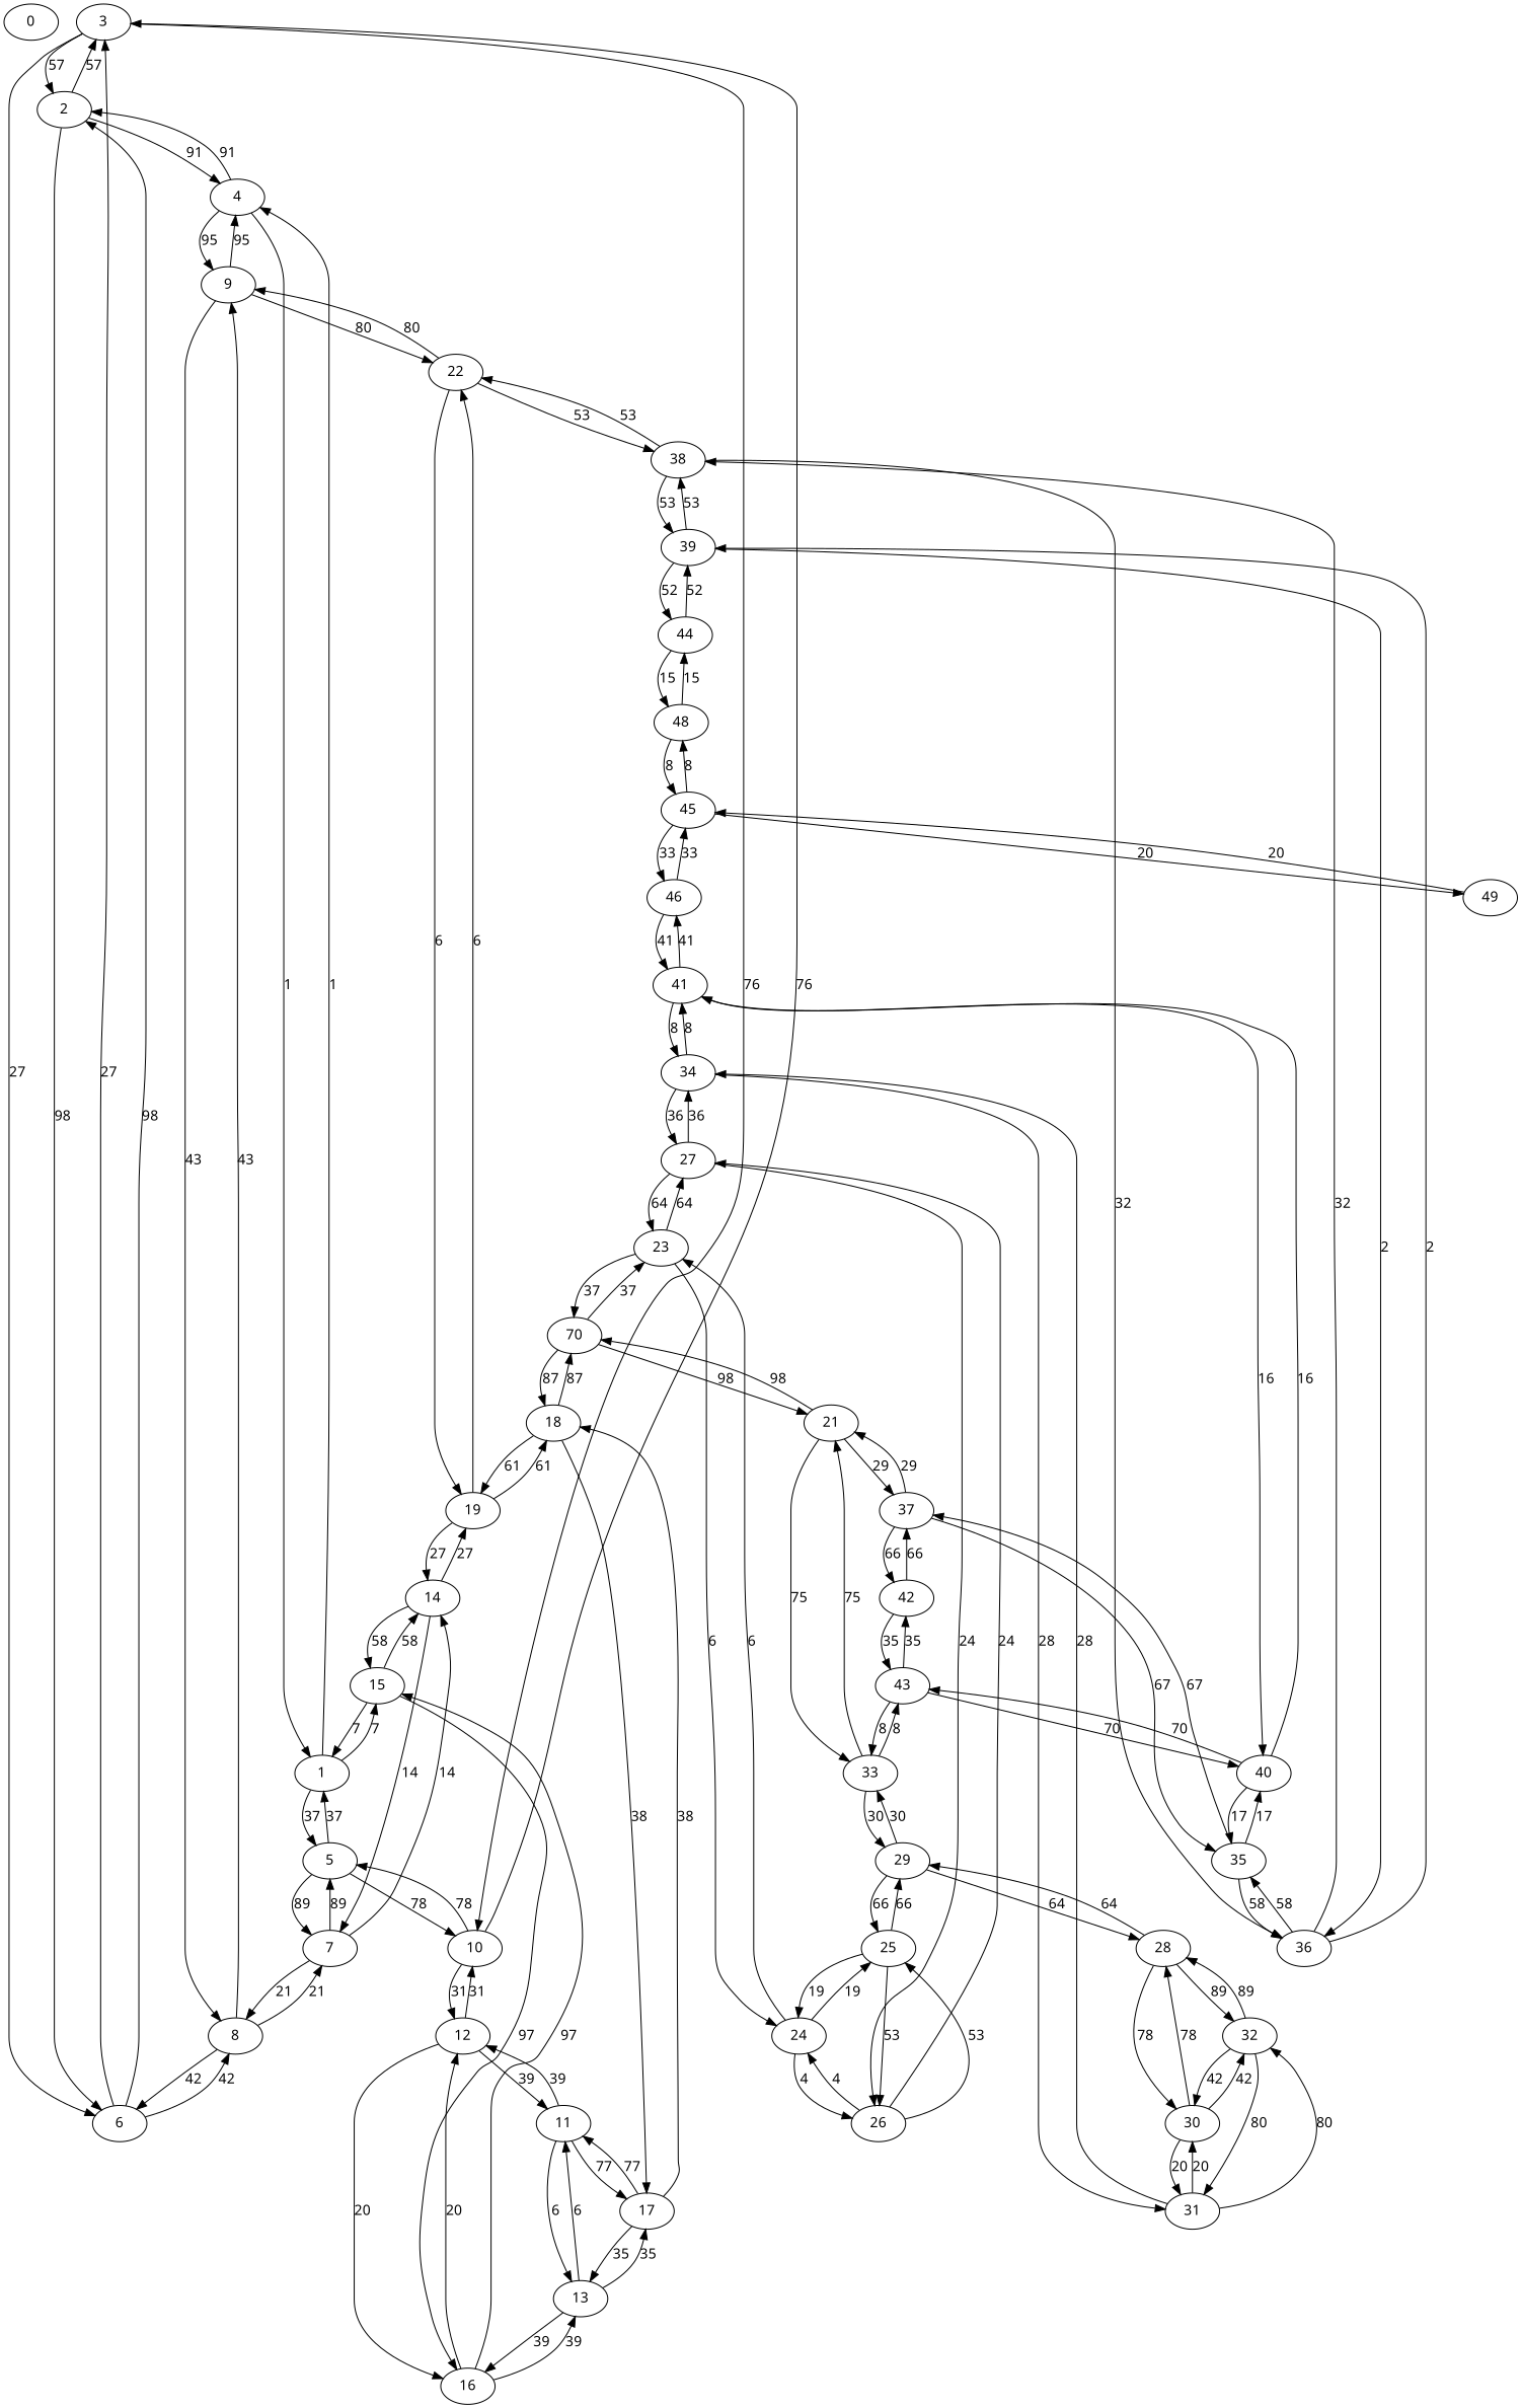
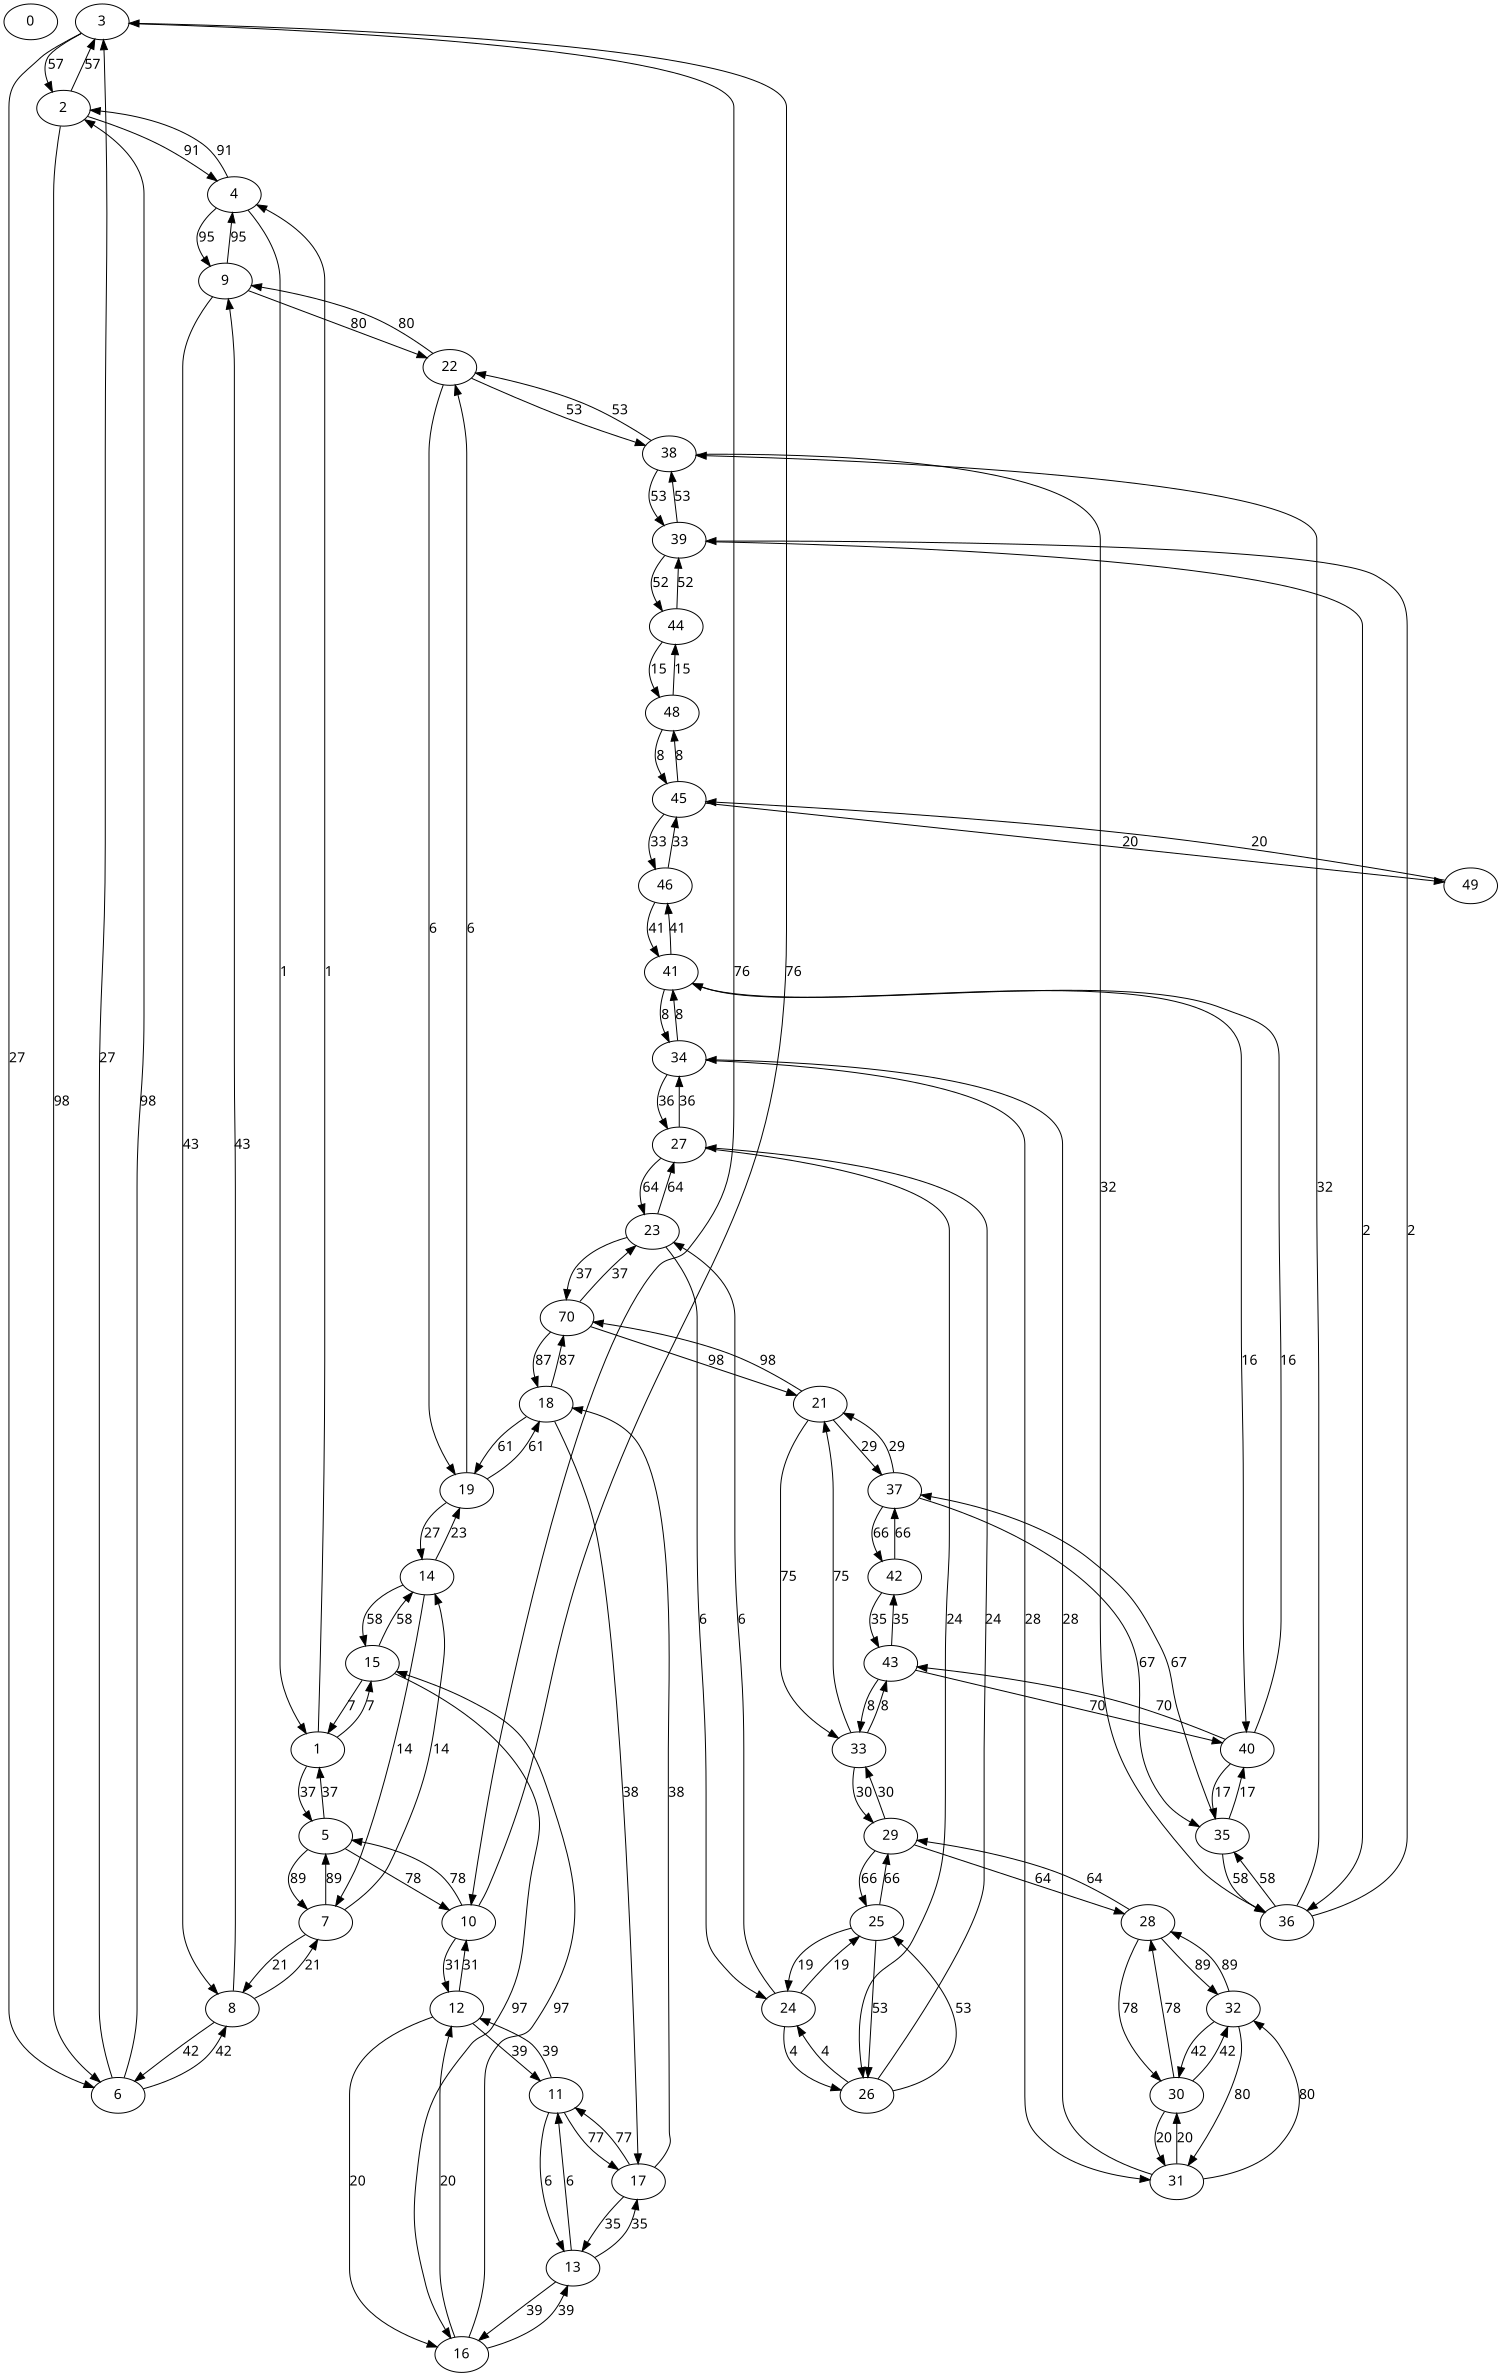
  digraph {
    fontname="Noto Sans"
    node [fontname="Noto Sans"]
    edge [fontname="Noto Sans"]
    0
    3
    2
    6
    10
    4
    8
    5
    12
    1
    9
    15
    22
    7
    14
    16
    19
    38
    11
    13
    17
    18
    n23 [label=70]
    21
    23
    33
    37
    24
    27
    29
    43
    35
    42
    36
    39
    25
    26
    34
    28
    31
    41
    30
    32
    40
    46
    44
    48
    45
    49
    3 -> 2 [label=57]
    3 -> 6 [label=27]
    3 -> 10 [label=76]
    2 -> 3 [label=57]
    2 -> 6 [label=98]
    2 -> 4 [label=91]
    6 -> 3 [label=27]
    6 -> 2 [label=98]
    6 -> 8 [label=42]
    10 -> 3 [label=76]
    10 -> 5 [label=78]
    10 -> 12 [label=31]
    4 -> 2 [label=91]
    4 -> 1 [label=1]
    4 -> 9 [label=95]
    8 -> 6 [label=42]
    8 -> 9 [label=43]
    8 -> 7 [label=21]
    5 -> 10 [label=78]
    5 -> 1 [label=37]
    5 -> 7 [label=89]
    12 -> 10 [label=31]
    12 -> 16 [label=20]
    12 -> 11 [label=39]
    1 -> 4 [label=1]
    1 -> 5 [label=37]
    1 -> 15 [label=7]
    9 -> 4 [label=95]
    9 -> 8 [label=43]
    9 -> 22 [label=80]
    15 -> 1 [label=7]
    15 -> 14 [label=58]
    15 -> 16 [label=97]
    22 -> 9 [label=80]
    22 -> 19 [label=6]
    22 -> 38 [label=53]
    7 -> 8 [label=21]
    7 -> 5 [label=89]
    7 -> 14 [label=14]
    14 -> 15 [label=58]
    14 -> 7 [label=14]
-   14 -> 19 [label=27]
+   14 -> 19 [label=23]
    16 -> 12 [label=20]
    16 -> 15 [label=97]
    16 -> 13 [label=39]
    19 -> 22 [label=6]
    19 -> 14 [label=27]
    19 -> 18 [label=61]
    38 -> 22 [label=53]
    38 -> 36 [label=32]
    38 -> 39 [label=53]
    11 -> 12 [label=39]
    11 -> 13 [label=6]
    11 -> 17 [label=77]
    13 -> 16 [label=39]
    13 -> 11 [label=6]
    13 -> 17 [label=35]
    17 -> 11 [label=77]
    17 -> 13 [label=35]
    17 -> 18 [label=38]
    18 -> 19 [label=61]
    18 -> 17 [label=38]
    18 -> n23 [label=87]
    n23 -> 18 [label=87]
    n23 -> 21 [label=98]
    n23 -> 23 [label=37]
    21 -> n23 [label=98]
    21 -> 33 [label=75]
    21 -> 37 [label=29]
    23 -> n23 [label=37]
    23 -> 24 [label=6]
    23 -> 27 [label=64]
    33 -> 21 [label=75]
    33 -> 29 [label=30]
    33 -> 43 [label=8]
    37 -> 21 [label=29]
    37 -> 35 [label=67]
    37 -> 42 [label=66]
    24 -> 23 [label=6]
    24 -> 25 [label=19]
    24 -> 26 [label=4]
    27 -> 23 [label=64]
    27 -> 26 [label=24]
    27 -> 34 [label=36]
    29 -> 33 [label=30]
    29 -> 25 [label=66]
    29 -> 28 [label=64]
    43 -> 33 [label=8]
    43 -> 42 [label=35]
    43 -> 40 [label=70]
    35 -> 37 [label=67]
    35 -> 36 [label=58]
    35 -> 40 [label=17]
    42 -> 37 [label=66]
    42 -> 43 [label=35]
    36 -> 38 [label=32]
    36 -> 35 [label=58]
    36 -> 39 [label=2]
    39 -> 38 [label=53]
    39 -> 36 [label=2]
    39 -> 44 [label=52]
    25 -> 24 [label=19]
    25 -> 29 [label=66]
    25 -> 26 [label=53]
    26 -> 24 [label=4]
    26 -> 27 [label=24]
    26 -> 25 [label=53]
    34 -> 27 [label=36]
    34 -> 31 [label=28]
    34 -> 41 [label=8]
    28 -> 29 [label=64]
    28 -> 30 [label=78]
    28 -> 32 [label=89]
    31 -> 34 [label=28]
    31 -> 30 [label=20]
    31 -> 32 [label=80]
    41 -> 34 [label=8]
    41 -> 40 [label=16]
    41 -> 46 [label=41]
    30 -> 28 [label=78]
    30 -> 31 [label=20]
    30 -> 32 [label=42]
    32 -> 28 [label=89]
    32 -> 31 [label=80]
    32 -> 30 [label=42]
    40 -> 43 [label=70]
    40 -> 35 [label=17]
    40 -> 41 [label=16]
    46 -> 41 [label=41]
    46 -> 45 [label=33]
    44 -> 39 [label=52]
    44 -> 48 [label=15]
    48 -> 44 [label=15]
    48 -> 45 [label=8]
    45 -> 46 [label=33]
    45 -> 48 [label=8]
    45 -> 49 [label=20]
    49 -> 45 [label=20]
  }
